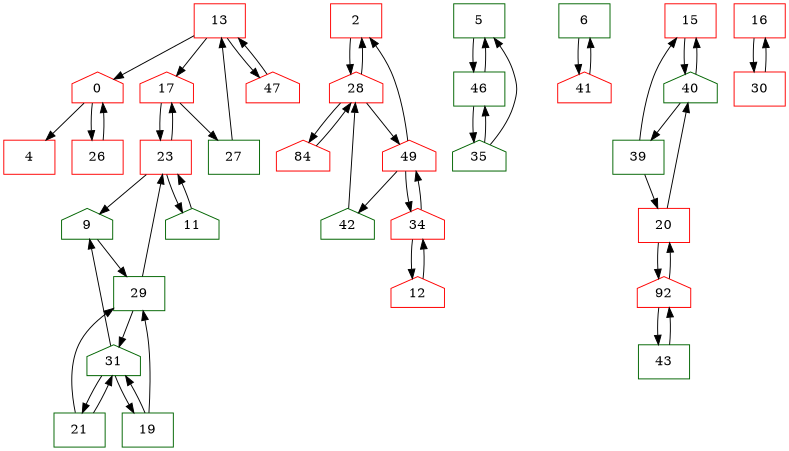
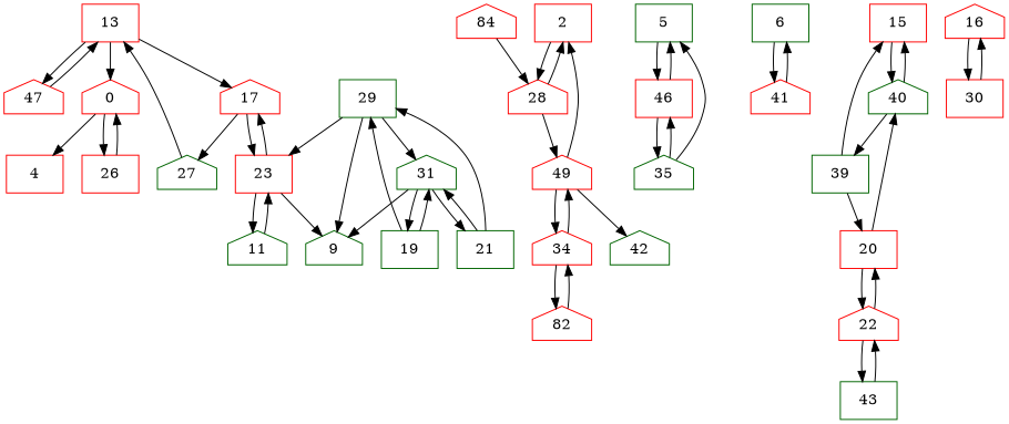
  digraph {
    node [color=red shape=box]
    4
    0 [shape=house]
    26
    13
    17 [shape=house]
    47 [shape=house]
    2
    28 [shape=house]
    n9 [label=84 shape=house]
    49 [shape=house]
    34 [shape=house]
    42 [color=darkgreen shape=house]
    23
-   27 [color=darkgreen]
+   27 [color=darkgreen shape=house]
    5 [color=darkgreen]
-   46 [color=darkgreen]
+   46
    35 [color=darkgreen shape=house]
    6 [color=darkgreen]
    41 [shape=house]
    9 [color=darkgreen shape=house]
    29 [color=darkgreen]
    31 [color=darkgreen shape=house]
    11 [color=darkgreen shape=house]
    19 [color=darkgreen]
    21 [color=darkgreen]
-   12 [shape=house]
+   12 [shape=house label=82]
    15
    40 [color=darkgreen shape=house]
    39 [color=darkgreen]
    20
-   16
+   16 [shape=house]
    30
-   22 [shape=house label=92]
+   22 [shape=house]
    43 [color=darkgreen]
    0 -> 4
    0 -> 26
    26 -> 0
    13 -> 0
    13 -> 17
    13 -> 47
    17 -> 23
    17 -> 27
    47 -> 13
    2 -> 28
    28 -> 2
-   28 -> n9
    28 -> 49
    n9 -> 28
    49 -> 2
    49 -> 34
    49 -> 42
    34 -> 49
    34 -> 12
-   42 -> 28
    23 -> 17
    23 -> 9
    23 -> 11
    27 -> 13
    5 -> 46
    46 -> 5
    46 -> 35
    35 -> 5
    35 -> 46
    6 -> 41
    41 -> 6
-   9 -> 29
+   29 -> 9
    29 -> 23
    29 -> 31
    31 -> 9
    31 -> 19
    31 -> 21
    11 -> 23
    19 -> 29
    19 -> 31
    21 -> 29
    21 -> 31
    12 -> 34
    15 -> 40
    40 -> 15
    40 -> 39
    39 -> 15
    39 -> 20
    20 -> 40
    20 -> 22
    16 -> 30
    30 -> 16
    22 -> 20
    22 -> 43
    43 -> 22
  }
